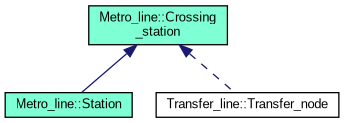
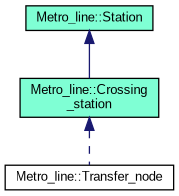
  digraph {
    fontname="Liberation Sans"
    node [color=black fillcolor=aquamarine fontname="Liberation Sans" fontsize=10 shape=record style=filled]
    edge [color=midnightblue dir=back fontname="Liberation Sans" fontsize=10 labelfontname=Helvetica labelfontsize=10]
    n1 [fontcolor=black height=0.2 label="Metro_line::Station" width=0.4]
    n2 [height=0.2 label="Metro_line::Crossing\l_station" width=0.4]
-   n3 [fillcolor=white height=0.2 label="Transfer_line::Transfer_node" width=0.4]
-   n2 -> n1 [style=solid]
+   n3 [fillcolor=white height=0.2 label="Metro_line::Transfer_node" width=0.4]
+   n1 -> n2 [style=solid]
    n2 -> n3 [style=dashed]
  }
